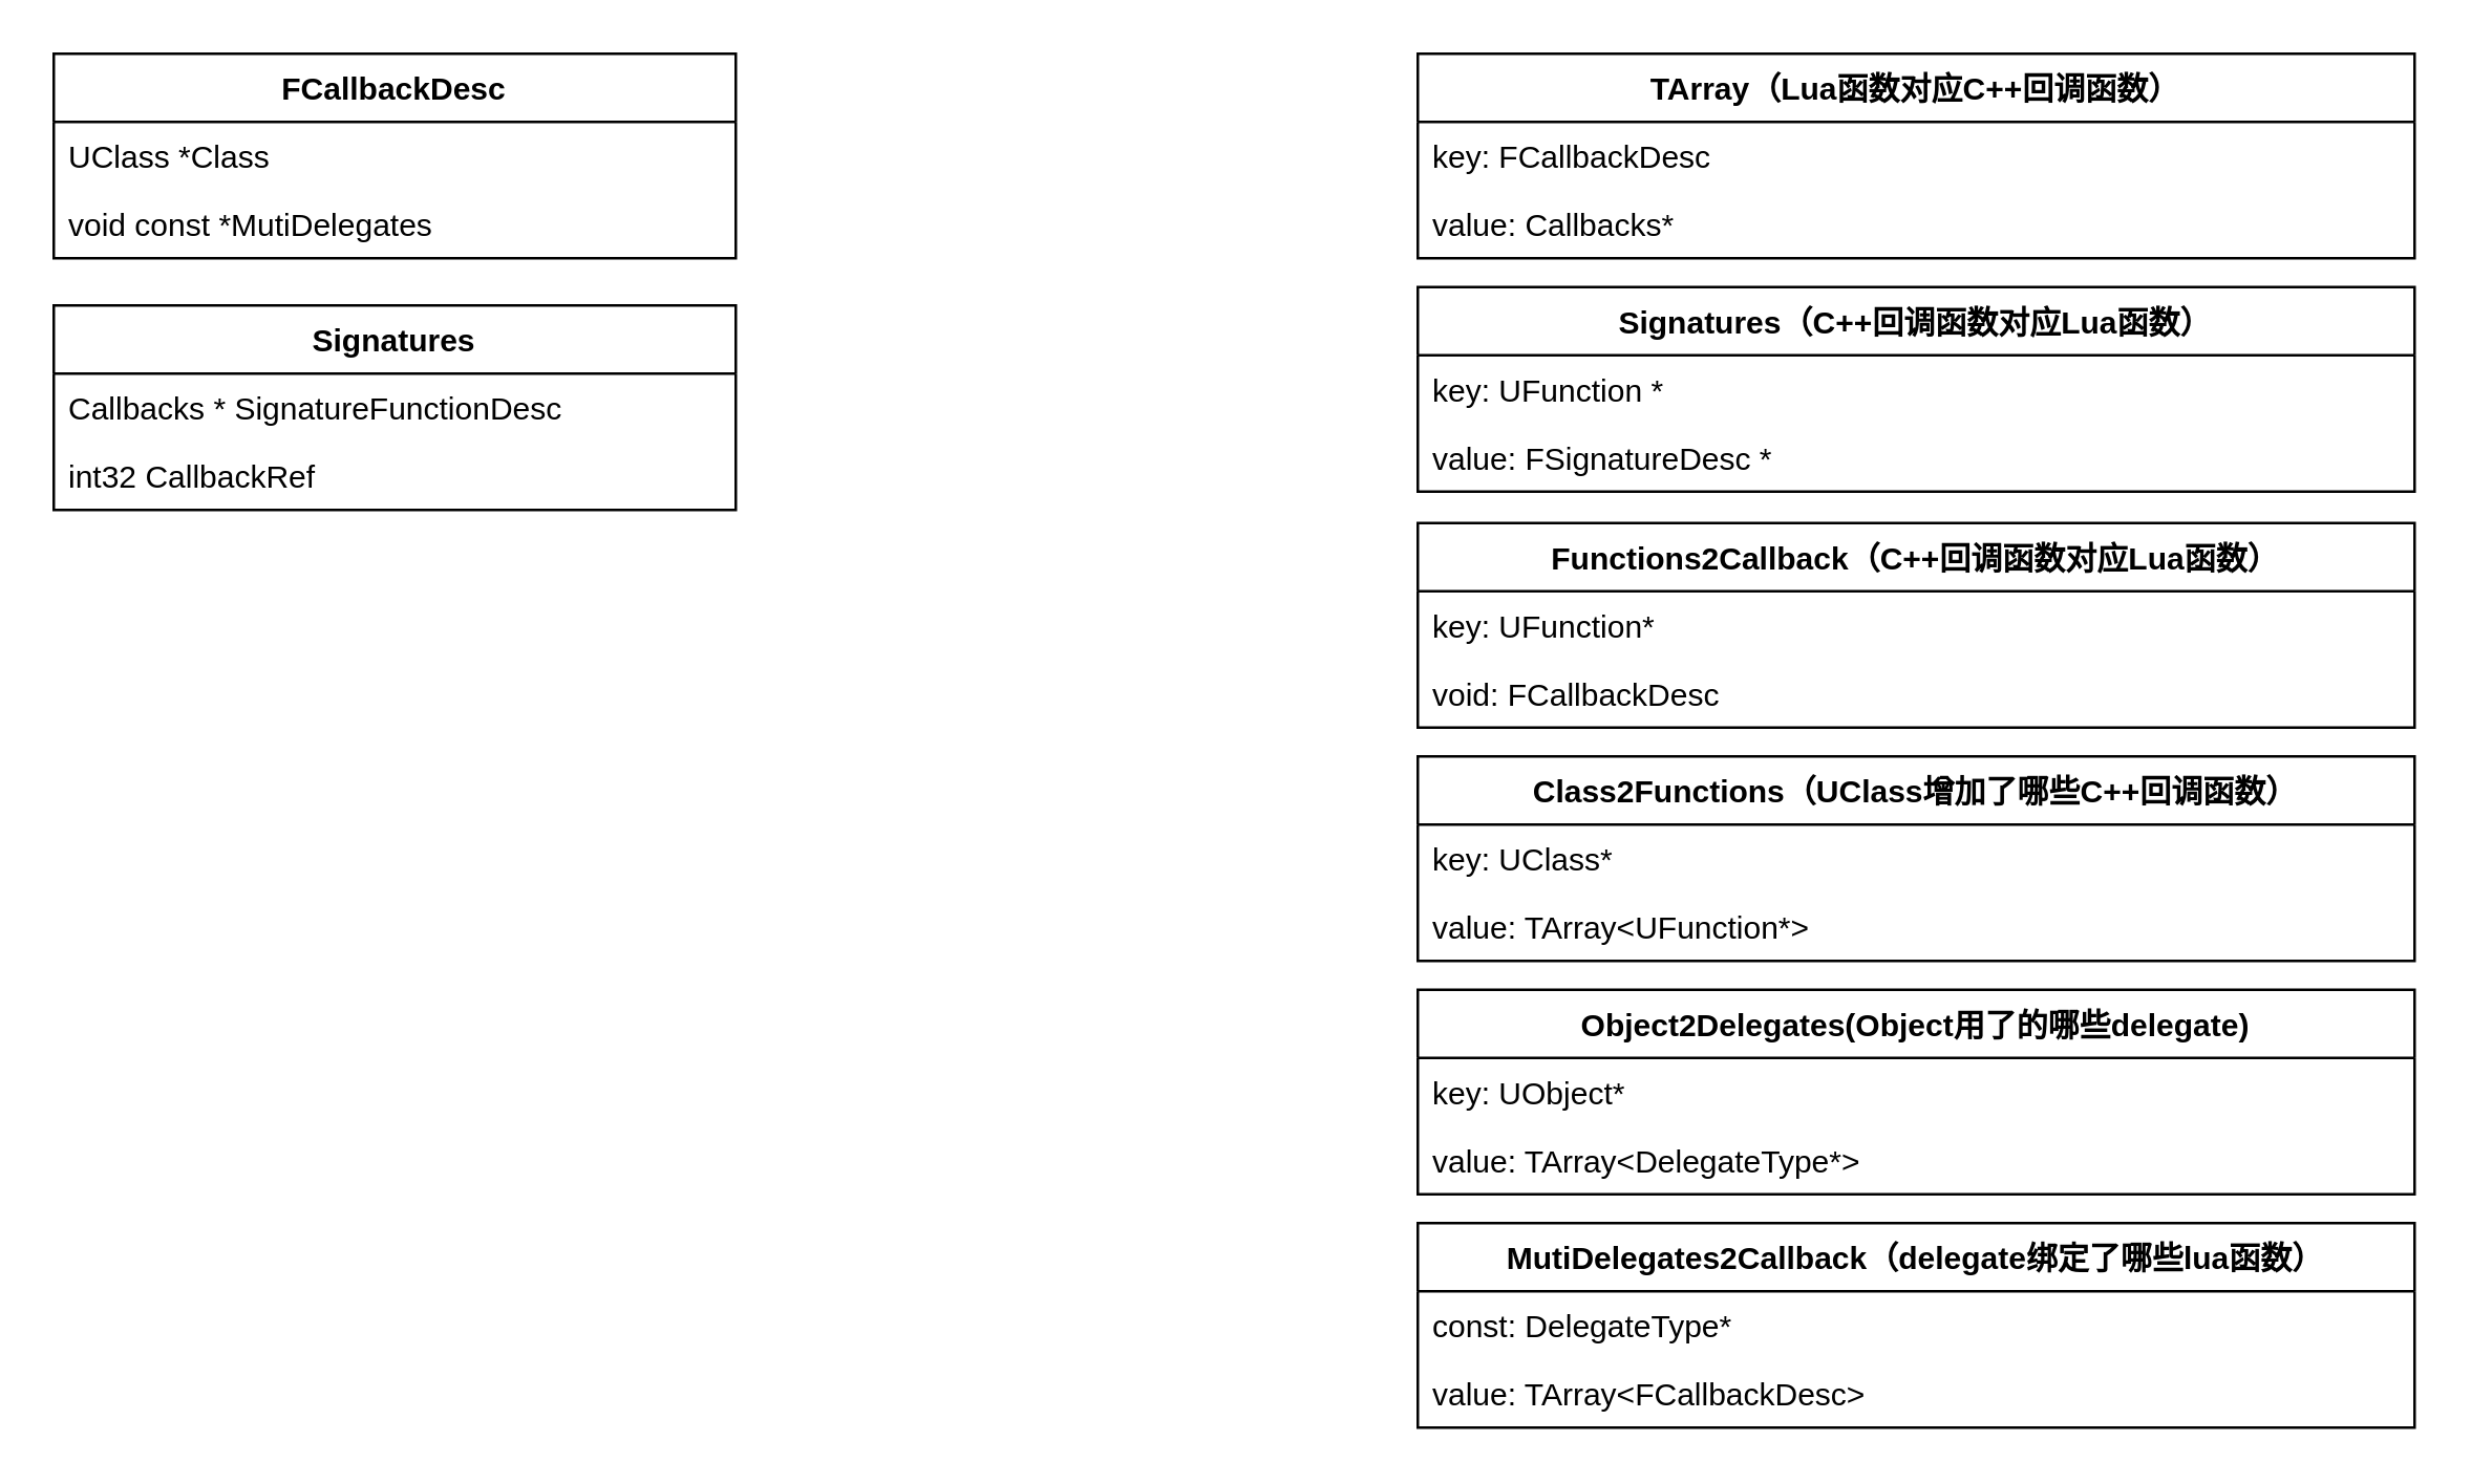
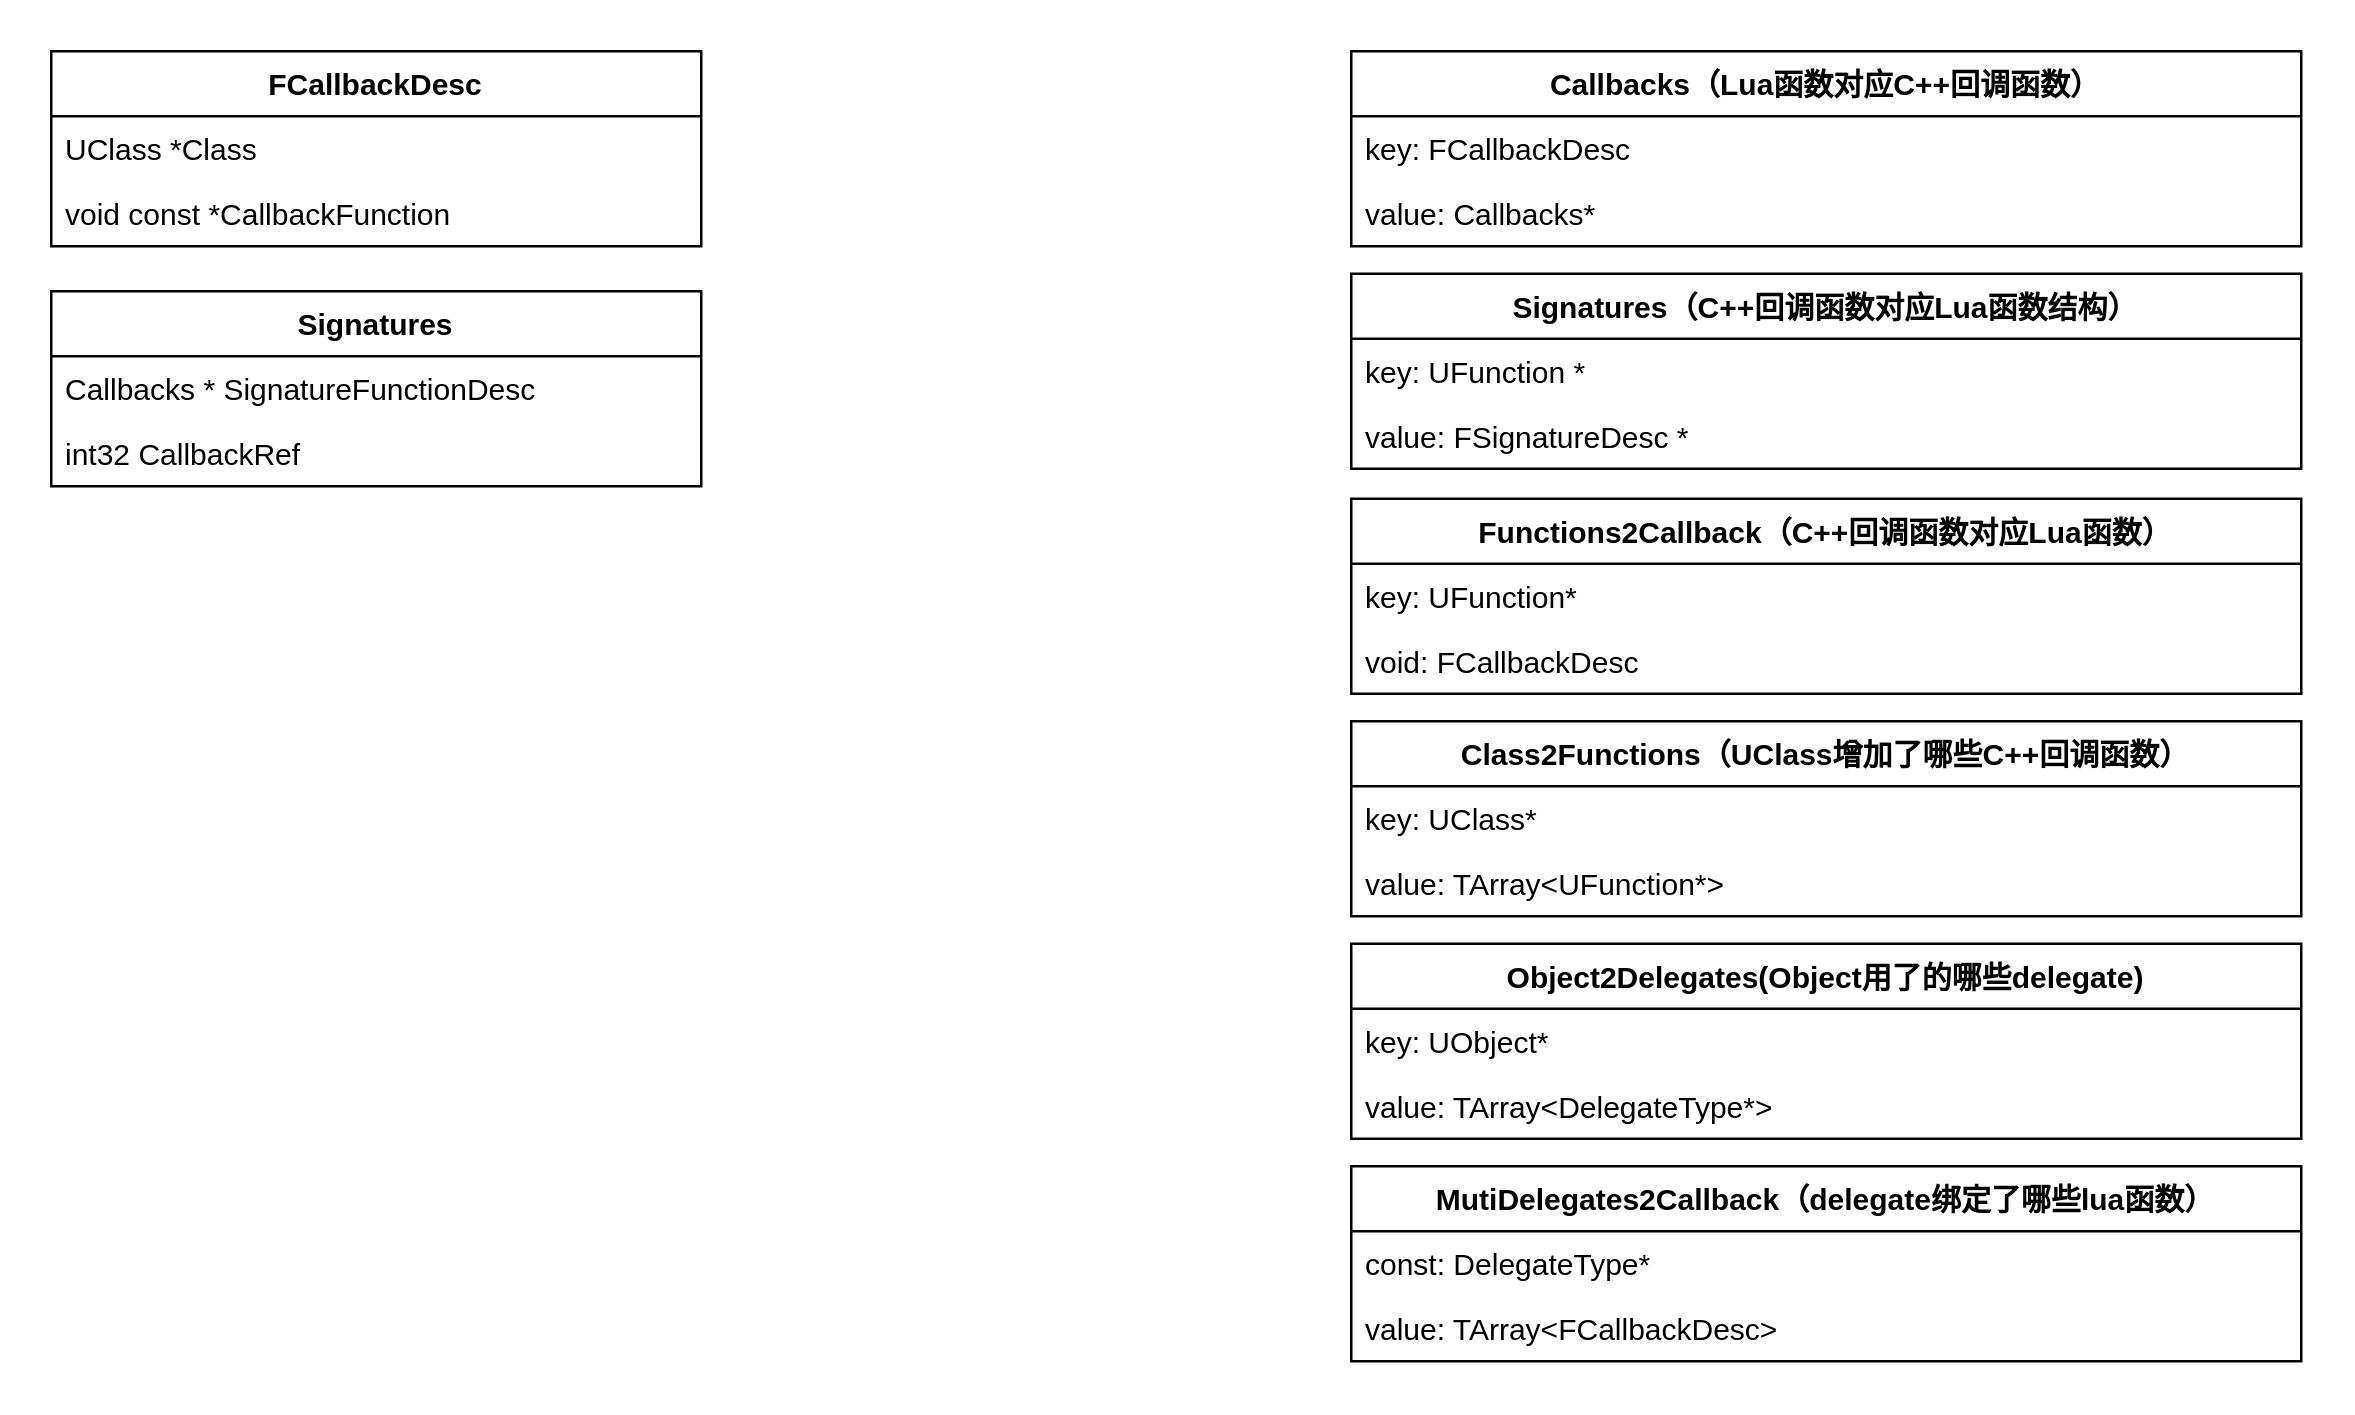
  <mxCell id="0" />
  <mxCell id="1" parent="0" />
  <mxCell id="2" value="FCallbackDesc" style="swimlane;fontStyle=1;align=center;verticalAlign=top;childLayout=stackLayout;horizontal=1;startSize=26;horizontalStack=0;resizeParent=1;resizeParentMax=0;resizeLast=0;collapsible=1;marginBottom=0;" vertex="1" parent="1"><mxGeometry x="20" y="20" width="260" height="78" as="geometry"><mxRectangle x="60" y="640" width="120" height="26" as="alternateBounds" /></mxGeometry></mxCell>
  <mxCell id="3" value="UClass *Class" style="text;strokeColor=none;fillColor=none;align=left;verticalAlign=top;spacingLeft=4;spacingRight=4;overflow=hidden;rotatable=0;points=[[0,0.5],[1,0.5]];portConstraint=eastwest;" vertex="1" parent="2"><mxGeometry y="26" width="260" height="26" as="geometry" /></mxCell>
- <mxCell id="4" value="void const *MutiDelegates" style="text;strokeColor=none;fillColor=none;align=left;verticalAlign=top;spacingLeft=4;spacingRight=4;overflow=hidden;rotatable=0;points=[[0,0.5],[1,0.5]];portConstraint=eastwest;" vertex="1" parent="2"><mxGeometry y="52" width="260" height="26" as="geometry" /></mxCell>
- <mxCell id="5" value="TArray（Lua函数对应C++回调函数）" style="swimlane;fontStyle=1;align=center;verticalAlign=top;childLayout=stackLayout;horizontal=1;startSize=26;horizontalStack=0;resizeParent=1;resizeParentMax=0;resizeLast=0;collapsible=1;marginBottom=0;" vertex="1" parent="1"><mxGeometry x="540" y="20" width="380" height="78" as="geometry"><mxRectangle x="60" y="640" width="120" height="26" as="alternateBounds" /></mxGeometry></mxCell>
+ <mxCell id="4" value="void const *CallbackFunction" style="text;strokeColor=none;fillColor=none;align=left;verticalAlign=top;spacingLeft=4;spacingRight=4;overflow=hidden;rotatable=0;points=[[0,0.5],[1,0.5]];portConstraint=eastwest;" vertex="1" parent="2"><mxGeometry y="52" width="260" height="26" as="geometry" /></mxCell>
+ <mxCell id="5" value="Callbacks（Lua函数对应C++回调函数）" style="swimlane;fontStyle=1;align=center;verticalAlign=top;childLayout=stackLayout;horizontal=1;startSize=26;horizontalStack=0;resizeParent=1;resizeParentMax=0;resizeLast=0;collapsible=1;marginBottom=0;" vertex="1" parent="1"><mxGeometry x="540" y="20" width="380" height="78" as="geometry"><mxRectangle x="60" y="640" width="120" height="26" as="alternateBounds" /></mxGeometry></mxCell>
  <mxCell id="6" value="key: FCallbackDesc" style="text;strokeColor=none;fillColor=none;align=left;verticalAlign=top;spacingLeft=4;spacingRight=4;overflow=hidden;rotatable=0;points=[[0,0.5],[1,0.5]];portConstraint=eastwest;" vertex="1" parent="5"><mxGeometry y="26" width="380" height="26" as="geometry" /></mxCell>
  <mxCell id="7" value="value: Callbacks*" style="text;strokeColor=none;fillColor=none;align=left;verticalAlign=top;spacingLeft=4;spacingRight=4;overflow=hidden;rotatable=0;points=[[0,0.5],[1,0.5]];portConstraint=eastwest;" vertex="1" parent="5"><mxGeometry y="52" width="380" height="26" as="geometry" /></mxCell>
  <mxCell id="8" value="Signatures" style="swimlane;fontStyle=1;align=center;verticalAlign=top;childLayout=stackLayout;horizontal=1;startSize=26;horizontalStack=0;resizeParent=1;resizeParentMax=0;resizeLast=0;collapsible=1;marginBottom=0;" vertex="1" parent="1"><mxGeometry x="20" y="116" width="260" height="78" as="geometry"><mxRectangle x="60" y="640" width="120" height="26" as="alternateBounds" /></mxGeometry></mxCell>
  <mxCell id="9" value="Callbacks * SignatureFunctionDesc" style="text;strokeColor=none;fillColor=none;align=left;verticalAlign=top;spacingLeft=4;spacingRight=4;overflow=hidden;rotatable=0;points=[[0,0.5],[1,0.5]];portConstraint=eastwest;" vertex="1" parent="8"><mxGeometry y="26" width="260" height="26" as="geometry" /></mxCell>
  <mxCell id="10" value="int32 CallbackRef" style="text;strokeColor=none;fillColor=none;align=left;verticalAlign=top;spacingLeft=4;spacingRight=4;overflow=hidden;rotatable=0;points=[[0,0.5],[1,0.5]];portConstraint=eastwest;" vertex="1" parent="8"><mxGeometry y="52" width="260" height="26" as="geometry" /></mxCell>
- <mxCell id="11" value="Signatures（C++回调函数对应Lua函数）" style="swimlane;fontStyle=1;align=center;verticalAlign=top;childLayout=stackLayout;horizontal=1;startSize=26;horizontalStack=0;resizeParent=1;resizeParentMax=0;resizeLast=0;collapsible=1;marginBottom=0;" vertex="1" parent="1"><mxGeometry x="540" y="109" width="380" height="78" as="geometry"><mxRectangle x="60" y="640" width="120" height="26" as="alternateBounds" /></mxGeometry></mxCell>
+ <mxCell id="11" value="Signatures（C++回调函数对应Lua函数结构）" style="swimlane;fontStyle=1;align=center;verticalAlign=top;childLayout=stackLayout;horizontal=1;startSize=26;horizontalStack=0;resizeParent=1;resizeParentMax=0;resizeLast=0;collapsible=1;marginBottom=0;" vertex="1" parent="1"><mxGeometry x="540" y="109" width="380" height="78" as="geometry"><mxRectangle x="60" y="640" width="120" height="26" as="alternateBounds" /></mxGeometry></mxCell>
  <mxCell id="12" value="key: UFunction *" style="text;strokeColor=none;fillColor=none;align=left;verticalAlign=top;spacingLeft=4;spacingRight=4;overflow=hidden;rotatable=0;points=[[0,0.5],[1,0.5]];portConstraint=eastwest;" vertex="1" parent="11"><mxGeometry y="26" width="380" height="26" as="geometry" /></mxCell>
  <mxCell id="13" value="value: FSignatureDesc *" style="text;strokeColor=none;fillColor=none;align=left;verticalAlign=top;spacingLeft=4;spacingRight=4;overflow=hidden;rotatable=0;points=[[0,0.5],[1,0.5]];portConstraint=eastwest;" vertex="1" parent="11"><mxGeometry y="52" width="380" height="26" as="geometry" /></mxCell>
  <mxCell id="14" value="Functions2Callback（C++回调函数对应Lua函数）" style="swimlane;fontStyle=1;align=center;verticalAlign=top;childLayout=stackLayout;horizontal=1;startSize=26;horizontalStack=0;resizeParent=1;resizeParentMax=0;resizeLast=0;collapsible=1;marginBottom=0;" vertex="1" parent="1"><mxGeometry x="540" y="199" width="380" height="78" as="geometry"><mxRectangle x="60" y="640" width="120" height="26" as="alternateBounds" /></mxGeometry></mxCell>
  <mxCell id="15" value="key: UFunction*" style="text;strokeColor=none;fillColor=none;align=left;verticalAlign=top;spacingLeft=4;spacingRight=4;overflow=hidden;rotatable=0;points=[[0,0.5],[1,0.5]];portConstraint=eastwest;" vertex="1" parent="14"><mxGeometry y="26" width="380" height="26" as="geometry" /></mxCell>
  <mxCell id="16" value="void: FCallbackDesc" style="text;strokeColor=none;fillColor=none;align=left;verticalAlign=top;spacingLeft=4;spacingRight=4;overflow=hidden;rotatable=0;points=[[0,0.5],[1,0.5]];portConstraint=eastwest;" vertex="1" parent="14"><mxGeometry y="52" width="380" height="26" as="geometry" /></mxCell>
  <mxCell id="17" value="Class2Functions（UClass增加了哪些C++回调函数）" style="swimlane;fontStyle=1;align=center;verticalAlign=top;childLayout=stackLayout;horizontal=1;startSize=26;horizontalStack=0;resizeParent=1;resizeParentMax=0;resizeLast=0;collapsible=1;marginBottom=0;" vertex="1" parent="1"><mxGeometry x="540" y="288" width="380" height="78" as="geometry"><mxRectangle x="60" y="640" width="120" height="26" as="alternateBounds" /></mxGeometry></mxCell>
  <mxCell id="18" value="key: UClass*" style="text;strokeColor=none;fillColor=none;align=left;verticalAlign=top;spacingLeft=4;spacingRight=4;overflow=hidden;rotatable=0;points=[[0,0.5],[1,0.5]];portConstraint=eastwest;" vertex="1" parent="17"><mxGeometry y="26" width="380" height="26" as="geometry" /></mxCell>
  <mxCell id="19" value="value: TArray&lt;UFunction*&gt;" style="text;strokeColor=none;fillColor=none;align=left;verticalAlign=top;spacingLeft=4;spacingRight=4;overflow=hidden;rotatable=0;points=[[0,0.5],[1,0.5]];portConstraint=eastwest;" vertex="1" parent="17"><mxGeometry y="52" width="380" height="26" as="geometry" /></mxCell>
  <mxCell id="20" value="Object2Delegates(Object用了的哪些delegate)" style="swimlane;fontStyle=1;align=center;verticalAlign=top;childLayout=stackLayout;horizontal=1;startSize=26;horizontalStack=0;resizeParent=1;resizeParentMax=0;resizeLast=0;collapsible=1;marginBottom=0;" vertex="1" parent="1"><mxGeometry x="540" y="377" width="380" height="78" as="geometry"><mxRectangle x="60" y="640" width="120" height="26" as="alternateBounds" /></mxGeometry></mxCell>
  <mxCell id="21" value="key: UObject*" style="text;strokeColor=none;fillColor=none;align=left;verticalAlign=top;spacingLeft=4;spacingRight=4;overflow=hidden;rotatable=0;points=[[0,0.5],[1,0.5]];portConstraint=eastwest;" vertex="1" parent="20"><mxGeometry y="26" width="380" height="26" as="geometry" /></mxCell>
  <mxCell id="22" value="value: TArray&lt;DelegateType*&gt;" style="text;strokeColor=none;fillColor=none;align=left;verticalAlign=top;spacingLeft=4;spacingRight=4;overflow=hidden;rotatable=0;points=[[0,0.5],[1,0.5]];portConstraint=eastwest;" vertex="1" parent="20"><mxGeometry y="52" width="380" height="26" as="geometry" /></mxCell>
  <mxCell id="23" value="MutiDelegates2Callback（delegate绑定了哪些lua函数）" style="swimlane;fontStyle=1;align=center;verticalAlign=top;childLayout=stackLayout;horizontal=1;startSize=26;horizontalStack=0;resizeParent=1;resizeParentMax=0;resizeLast=0;collapsible=1;marginBottom=0;" vertex="1" parent="1"><mxGeometry x="540" y="466" width="380" height="78" as="geometry"><mxRectangle x="60" y="640" width="120" height="26" as="alternateBounds" /></mxGeometry></mxCell>
  <mxCell id="24" value="const: DelegateType*" style="text;strokeColor=none;fillColor=none;align=left;verticalAlign=top;spacingLeft=4;spacingRight=4;overflow=hidden;rotatable=0;points=[[0,0.5],[1,0.5]];portConstraint=eastwest;" vertex="1" parent="23"><mxGeometry y="26" width="380" height="26" as="geometry" /></mxCell>
  <mxCell id="25" value="value: TArray&lt;FCallbackDesc&gt;" style="text;strokeColor=none;fillColor=none;align=left;verticalAlign=top;spacingLeft=4;spacingRight=4;overflow=hidden;rotatable=0;points=[[0,0.5],[1,0.5]];portConstraint=eastwest;" vertex="1" parent="23"><mxGeometry y="52" width="380" height="26" as="geometry" /></mxCell>
